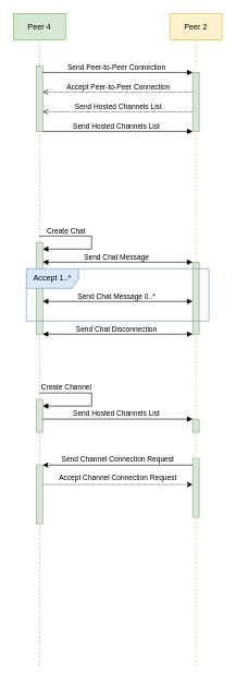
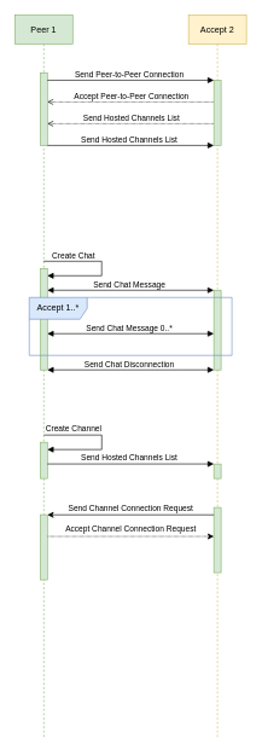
  <mxCell id="0" />
  <mxCell id="1" parent="0" />
  <mxCell id="2" value="" style="endArrow=none;html=1;rounded=0;startArrow=open;startFill=0;dashed=1;dashPattern=1 1;" edge="1" parent="1" source="5" target="19"><mxGeometry width="50" height="50" relative="1" as="geometry"><mxPoint x="200" y="200" as="sourcePoint" /><mxPoint x="280" y="180" as="targetPoint" /><Array as="points"><mxPoint x="200" y="140" /></Array></mxGeometry></mxCell>
  <mxCell id="3" value="Accept Peer-to-Peer Connection" style="edgeLabel;html=1;align=center;verticalAlign=bottom;resizable=0;points=[];labelPosition=center;verticalLabelPosition=top;labelBackgroundColor=none;" vertex="1" connectable="0" parent="2"><mxGeometry x="-0.046" y="-1" relative="1" as="geometry"><mxPoint x="5" y="-1" as="offset" /></mxGeometry></mxCell>
- <mxCell id="4" value="Peer 4" style="shape=umlLifeline;perimeter=lifelinePerimeter;whiteSpace=wrap;html=1;container=1;collapsible=0;recursiveResize=0;outlineConnect=0;fillColor=#d5e8d4;strokeColor=#82b366;" vertex="1" parent="1"><mxGeometry x="20.06" y="20" width="79.94" height="1000" as="geometry" /></mxCell>
+ <mxCell id="4" value="Peer 1" style="shape=umlLifeline;perimeter=lifelinePerimeter;whiteSpace=wrap;html=1;container=1;collapsible=0;recursiveResize=0;outlineConnect=0;fillColor=#d5e8d4;strokeColor=#82b366;" vertex="1" parent="1"><mxGeometry x="20.06" y="20" width="79.94" height="1000" as="geometry" /></mxCell>
  <mxCell id="5" value="" style="html=1;points=[];perimeter=orthogonalPerimeter;fillColor=#d5e8d4;strokeColor=#82b366;" vertex="1" parent="4"><mxGeometry x="34.97" y="80" width="10" height="100" as="geometry" /></mxCell>
  <mxCell id="6" value="" style="html=1;points=[];perimeter=orthogonalPerimeter;labelBackgroundColor=none;fillColor=#d5e8d4;strokeColor=#82b366;" vertex="1" parent="4"><mxGeometry x="34.97" y="590" width="10" height="50" as="geometry" /></mxCell>
  <mxCell id="7" value="" style="html=1;points=[];perimeter=orthogonalPerimeter;labelBackgroundColor=none;fillColor=#d5e8d4;strokeColor=#82b366;" vertex="1" parent="4"><mxGeometry x="34.97" y="690" width="10" height="90" as="geometry" /></mxCell>
  <mxCell id="8" value="" style="endArrow=block;html=1;rounded=0;endFill=1;edgeStyle=orthogonalEdgeStyle;" edge="1" parent="4" target="6"><mxGeometry width="50" height="50" relative="1" as="geometry"><mxPoint x="40.085" y="580" as="sourcePoint" /><mxPoint x="19.94" y="970" as="targetPoint" /><Array as="points"><mxPoint x="120" y="580" /><mxPoint x="120" y="600" /></Array></mxGeometry></mxCell>
  <mxCell id="9" value="Create Channel" style="edgeLabel;align=center;verticalAlign=bottom;resizable=0;points=[];labelPosition=center;verticalLabelPosition=top;html=1;labelBackgroundColor=none;" vertex="1" connectable="0" parent="8"><mxGeometry x="-0.258" relative="1" as="geometry"><mxPoint x="-25" as="offset" /></mxGeometry></mxCell>
- <mxCell id="10" value="Peer 2" style="shape=umlLifeline;perimeter=lifelinePerimeter;whiteSpace=wrap;html=1;container=1;collapsible=0;recursiveResize=0;outlineConnect=0;fillColor=#fff2cc;strokeColor=#d6b656;" vertex="1" parent="1"><mxGeometry x="260" y="20" width="80" height="1000" as="geometry" /></mxCell>
+ <mxCell id="10" value="Accept 2" style="shape=umlLifeline;perimeter=lifelinePerimeter;whiteSpace=wrap;html=1;container=1;collapsible=0;recursiveResize=0;outlineConnect=0;fillColor=#fff2cc;strokeColor=#d6b656;" vertex="1" parent="1"><mxGeometry x="260" y="20" width="80" height="1000" as="geometry" /></mxCell>
  <mxCell id="11" value="" style="html=1;points=[];perimeter=orthogonalPerimeter;labelBackgroundColor=none;fillColor=#d5e8d4;strokeColor=#82b366;" vertex="1" parent="10"><mxGeometry x="34.97" y="620" width="10" height="20" as="geometry" /></mxCell>
  <mxCell id="12" value="" style="html=1;points=[];perimeter=orthogonalPerimeter;labelBackgroundColor=none;fillColor=#d5e8d4;strokeColor=#82b366;" vertex="1" parent="10"><mxGeometry x="34.97" y="680" width="10" height="90" as="geometry" /></mxCell>
  <mxCell id="13" value="" style="html=1;points=[];perimeter=orthogonalPerimeter;fillColor=#d5e8d4;strokeColor=#82b366;" vertex="1" parent="10"><mxGeometry x="-205" y="350" width="10" height="140" as="geometry" /></mxCell>
  <mxCell id="14" value="" style="html=1;points=[];perimeter=orthogonalPerimeter;fillColor=#d5e8d4;strokeColor=#82b366;" vertex="1" parent="10"><mxGeometry x="34.97" y="380" width="10" height="110" as="geometry" /></mxCell>
  <mxCell id="15" value="" style="endArrow=block;html=1;rounded=0;endFill=1;startArrow=block;startFill=1;" edge="1" parent="10" source="13" target="14"><mxGeometry width="50" height="50" relative="1" as="geometry"><mxPoint x="-160.03" y="450" as="sourcePoint" /><mxPoint x="-20.03" y="460" as="targetPoint" /><Array as="points"><mxPoint x="-50" y="440" /></Array></mxGeometry></mxCell>
  <mxCell id="16" value="Send Chat Message 0..*" style="edgeLabel;align=center;verticalAlign=bottom;resizable=0;points=[];labelPosition=center;verticalLabelPosition=top;html=1;labelBackgroundColor=none;" vertex="1" connectable="0" parent="15"><mxGeometry x="-0.258" relative="1" as="geometry"><mxPoint x="27" as="offset" /></mxGeometry></mxCell>
  <mxCell id="17" value="" style="endArrow=block;html=1;rounded=0;endFill=1;startArrow=block;startFill=1;" edge="1" parent="10" source="13" target="14"><mxGeometry width="50" height="50" relative="1" as="geometry"><mxPoint x="-185.01" y="370.28" as="sourcePoint" /><mxPoint x="45.01" y="379.8" as="targetPoint" /><Array as="points"><mxPoint x="-10" y="490" /></Array></mxGeometry></mxCell>
  <mxCell id="18" value="Send Chat Disconnection" style="edgeLabel;align=center;verticalAlign=bottom;resizable=0;points=[];labelPosition=center;verticalLabelPosition=top;html=1;labelBackgroundColor=none;" vertex="1" connectable="0" parent="17"><mxGeometry x="-0.258" relative="1" as="geometry"><mxPoint x="27" as="offset" /></mxGeometry></mxCell>
  <mxCell id="19" value="" style="html=1;points=[];perimeter=orthogonalPerimeter;fillColor=#d5e8d4;strokeColor=#82b366;" vertex="1" parent="10"><mxGeometry x="35" y="90" width="10" height="90" as="geometry" /></mxCell>
  <mxCell id="20" value="" style="endArrow=block;html=1;rounded=0;endFill=1;startArrow=block;startFill=1;entryX=-0.005;entryY=0;entryDx=0;entryDy=0;entryPerimeter=0;" edge="1" parent="10" source="13" target="14"><mxGeometry width="50" height="50" relative="1" as="geometry"><mxPoint x="-185" y="425" as="sourcePoint" /><mxPoint x="44.97" y="425" as="targetPoint" /></mxGeometry></mxCell>
  <mxCell id="21" value="Send Chat Message" style="edgeLabel;align=center;verticalAlign=bottom;resizable=0;points=[];labelPosition=center;verticalLabelPosition=top;html=1;labelBackgroundColor=none;" vertex="1" connectable="0" parent="20"><mxGeometry x="-0.258" relative="1" as="geometry"><mxPoint x="27" as="offset" /></mxGeometry></mxCell>
  <mxCell id="22" value="" style="endArrow=block;html=1;rounded=0;endFill=1;entryX=-0.001;entryY=0;entryDx=0;entryDy=0;entryPerimeter=0;" edge="1" parent="1" source="5" target="19"><mxGeometry width="50" height="50" relative="1" as="geometry"><mxPoint x="180" y="160" as="sourcePoint" /><mxPoint x="250" y="140" as="targetPoint" /></mxGeometry></mxCell>
  <mxCell id="23" value="Send Peer-to-Peer Connection" style="edgeLabel;align=center;verticalAlign=bottom;resizable=0;points=[];labelPosition=center;verticalLabelPosition=top;html=1;labelBackgroundColor=none;" vertex="1" connectable="0" parent="22"><mxGeometry x="-0.258" relative="1" as="geometry"><mxPoint x="27" as="offset" /></mxGeometry></mxCell>
  <mxCell id="24" value="" style="endArrow=block;html=1;rounded=0;endFill=1;entryX=0;entryY=-0.004;entryDx=0;entryDy=0;entryPerimeter=0;" edge="1" parent="1" source="6" target="11"><mxGeometry width="50" height="50" relative="1" as="geometry"><mxPoint x="80" y="1010" as="sourcePoint" /><mxPoint x="240" y="1010" as="targetPoint" /></mxGeometry></mxCell>
  <mxCell id="25" value="Send Hosted Channels List" style="edgeLabel;align=center;verticalAlign=bottom;resizable=0;points=[];labelPosition=center;verticalLabelPosition=top;html=1;labelBackgroundColor=none;" vertex="1" connectable="0" parent="24"><mxGeometry x="-0.258" relative="1" as="geometry"><mxPoint x="27" as="offset" /></mxGeometry></mxCell>
  <mxCell id="26" value="" style="endArrow=classic;html=1;rounded=0;endFill=1;entryX=1.002;entryY=0.002;entryDx=0;entryDy=0;entryPerimeter=0;" edge="1" parent="1" source="12" target="7"><mxGeometry width="50" height="50" relative="1" as="geometry"><mxPoint x="130" y="1100" as="sourcePoint" /><mxPoint x="120" y="1120" as="targetPoint" /></mxGeometry></mxCell>
  <mxCell id="27" value="Send Channel Connection Request" style="edgeLabel;align=center;verticalAlign=bottom;resizable=0;points=[];labelPosition=center;verticalLabelPosition=top;html=1;labelBackgroundColor=none;" vertex="1" connectable="0" parent="26"><mxGeometry x="-0.258" relative="1" as="geometry"><mxPoint x="-30" as="offset" /></mxGeometry></mxCell>
  <mxCell id="28" value="" style="endArrow=none;html=1;rounded=0;exitX=-0.001;exitY=0.444;exitDx=0;exitDy=0;exitPerimeter=0;startArrow=classic;startFill=1;dashed=1;dashPattern=1 1;" edge="1" parent="1" source="12" target="7"><mxGeometry width="50" height="50" relative="1" as="geometry"><mxPoint x="220" y="1140" as="sourcePoint" /><mxPoint x="449.98" y="1140.16" as="targetPoint" /></mxGeometry></mxCell>
  <mxCell id="29" value="Accept Channel Connection Request" style="edgeLabel;html=1;align=center;verticalAlign=bottom;resizable=0;points=[];labelPosition=center;verticalLabelPosition=top;labelBackgroundColor=none;" vertex="1" connectable="0" parent="28"><mxGeometry x="-0.046" y="-1" relative="1" as="geometry"><mxPoint x="-5" y="-1" as="offset" /></mxGeometry></mxCell>
  <mxCell id="30" value="" style="endArrow=block;html=1;rounded=0;endFill=1;edgeStyle=orthogonalEdgeStyle;" edge="1" parent="1" target="13"><mxGeometry width="50" height="50" relative="1" as="geometry"><mxPoint x="59.863" y="360" as="sourcePoint" /><mxPoint x="130" y="400" as="targetPoint" /><Array as="points"><mxPoint x="140" y="360" /><mxPoint x="140" y="380" /></Array></mxGeometry></mxCell>
  <mxCell id="31" value="Create Chat" style="edgeLabel;align=center;verticalAlign=bottom;resizable=0;points=[];labelPosition=center;verticalLabelPosition=top;html=1;labelBackgroundColor=none;" vertex="1" connectable="0" parent="30"><mxGeometry x="-0.258" relative="1" as="geometry"><mxPoint x="-24" as="offset" /></mxGeometry></mxCell>
  <mxCell id="32" value="Accept 1..*" style="shape=umlFrame;whiteSpace=wrap;html=1;labelBackgroundColor=none;width=80;height=30;fillColor=#dae8fc;strokeColor=#6c8ebf;" vertex="1" parent="1"><mxGeometry x="39.97" y="410" width="280" height="80" as="geometry" /></mxCell>
  <mxCell id="33" value="" style="endArrow=block;html=1;rounded=0;endFill=1;" edge="1" parent="1" source="5" target="19"><mxGeometry width="50" height="50" relative="1" as="geometry"><mxPoint x="270" y="160" as="sourcePoint" /><mxPoint x="499.94" y="160" as="targetPoint" /><Array as="points"><mxPoint x="200" y="200" /></Array></mxGeometry></mxCell>
  <mxCell id="34" value="Send Hosted Channels List" style="edgeLabel;align=center;verticalAlign=bottom;resizable=0;points=[];labelPosition=center;verticalLabelPosition=top;html=1;labelBackgroundColor=none;" vertex="1" connectable="0" parent="33"><mxGeometry x="-0.258" relative="1" as="geometry"><mxPoint x="27" as="offset" /></mxGeometry></mxCell>
  <mxCell id="35" value="" style="endArrow=none;html=1;rounded=0;startArrow=open;startFill=0;dashed=1;dashPattern=1 1;" edge="1" parent="1" source="5" target="19"><mxGeometry width="50" height="50" relative="1" as="geometry"><mxPoint x="75.03" y="150" as="sourcePoint" /><mxPoint x="305" y="150" as="targetPoint" /><Array as="points"><mxPoint x="210" y="170" /></Array></mxGeometry></mxCell>
  <mxCell id="36" value="Send Hosted Channels List" style="edgeLabel;html=1;align=center;verticalAlign=bottom;resizable=0;points=[];labelPosition=center;verticalLabelPosition=top;labelBackgroundColor=none;" vertex="1" connectable="0" parent="35"><mxGeometry x="-0.046" y="-1" relative="1" as="geometry"><mxPoint x="5" y="-1" as="offset" /></mxGeometry></mxCell>
